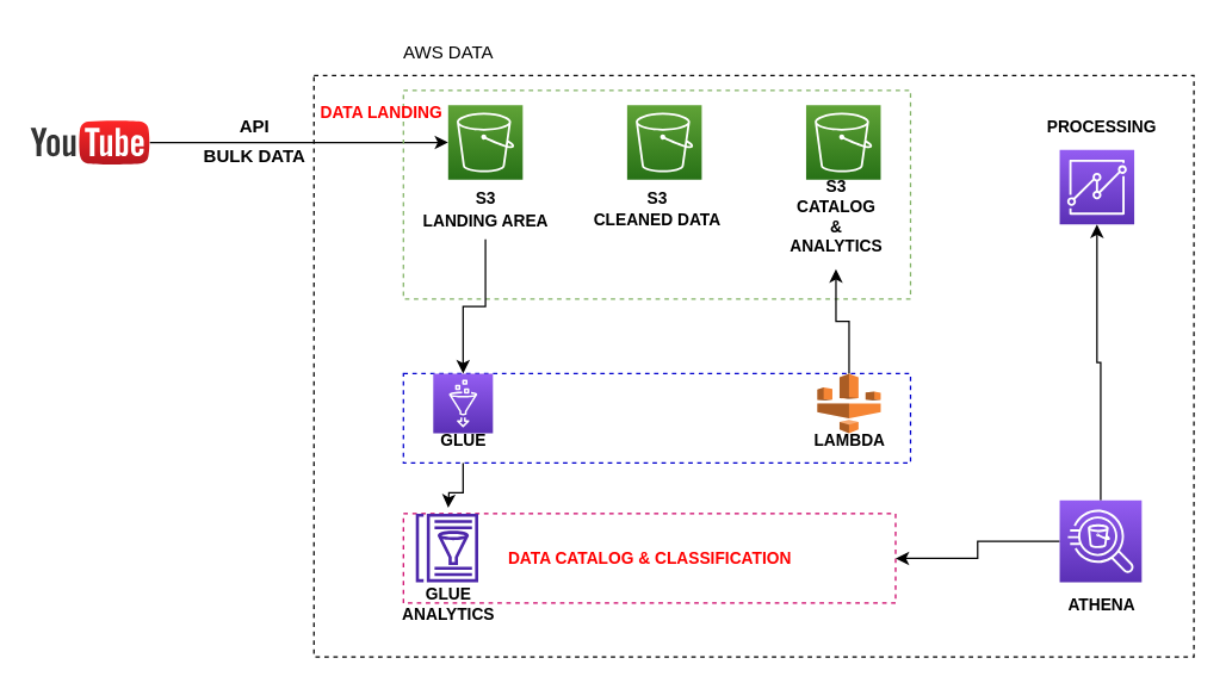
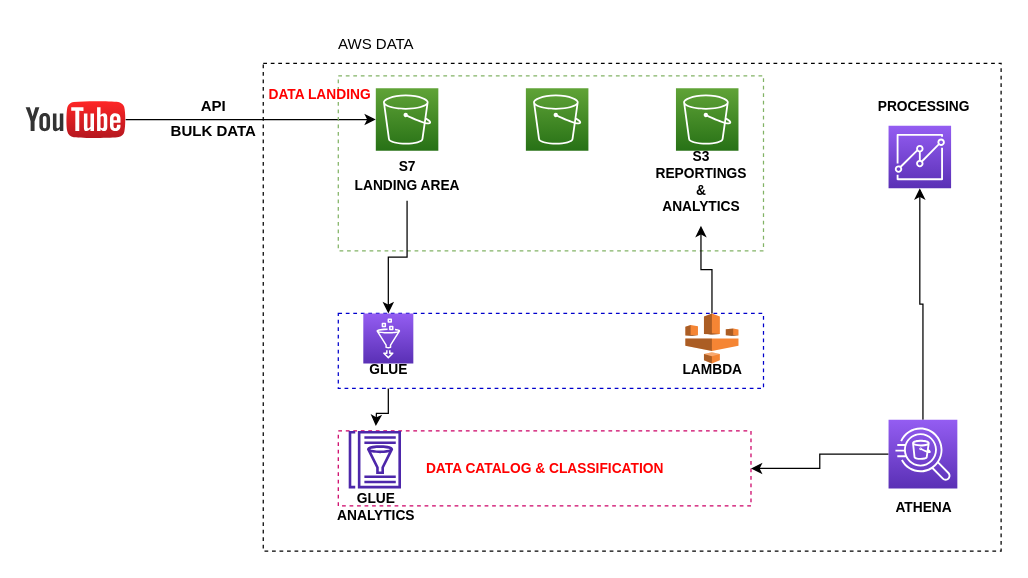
  <mxCell id="0" />
  <mxCell id="1" parent="0" />
  <mxCell id="2" value="" style="dashed=0;outlineConnect=0;html=1;align=center;labelPosition=center;verticalLabelPosition=bottom;verticalAlign=top;shape=mxgraph.weblogos.youtube;fillColor=#FF2626;gradientColor=#B5171F" vertex="1" parent="1"><mxGeometry x="20" y="80" width="80" height="30" as="geometry" /></mxCell>
  <mxCell id="3" value="" style="edgeStyle=none;orthogonalLoop=1;jettySize=auto;html=1;rounded=0;" edge="1" parent="1" source="2" target="9"><mxGeometry width="80" relative="1" as="geometry"><mxPoint x="410" y="220" as="sourcePoint" /><mxPoint x="250" y="75" as="targetPoint" /><Array as="points" /></mxGeometry></mxCell>
  <mxCell id="4" value="&lt;b&gt;API&lt;/b&gt;" style="text;html=1;resizable=0;autosize=1;align=center;verticalAlign=middle;points=[];fillColor=none;strokeColor=none;rounded=0;" vertex="1" parent="1"><mxGeometry x="150" y="70" width="40" height="30" as="geometry" /></mxCell>
  <mxCell id="5" value="&lt;b&gt;BULK DATA&lt;/b&gt;" style="text;html=1;resizable=0;autosize=1;align=center;verticalAlign=middle;points=[];fillColor=none;strokeColor=none;rounded=0;" vertex="1" parent="1"><mxGeometry x="125" y="90" width="90" height="30" as="geometry" /></mxCell>
  <mxCell id="6" value="" style="rounded=0;whiteSpace=wrap;html=1;dashed=1;fillColor=none;" vertex="1" parent="1"><mxGeometry x="210" y="50" width="590" height="390" as="geometry" /></mxCell>
  <mxCell id="7" value="AWS DATA" style="text;html=1;resizable=0;autosize=1;align=center;verticalAlign=middle;points=[];fillColor=none;strokeColor=none;rounded=0;dashed=1;" vertex="1" parent="1"><mxGeometry x="240" y="20" width="120" height="30" as="geometry" /></mxCell>
  <mxCell id="8" value="" style="rounded=0;whiteSpace=wrap;html=1;dashed=1;fillColor=none;strokeColor=#82b366;" vertex="1" parent="1"><mxGeometry x="270" y="60" width="340" height="140" as="geometry" /></mxCell>
  <mxCell id="9" value="" style="sketch=0;points=[[0,0,0],[0.25,0,0],[0.5,0,0],[0.75,0,0],[1,0,0],[0,1,0],[0.25,1,0],[0.5,1,0],[0.75,1,0],[1,1,0],[0,0.25,0],[0,0.5,0],[0,0.75,0],[1,0.25,0],[1,0.5,0],[1,0.75,0]];outlineConnect=0;fontColor=#232F3E;gradientColor=#60A337;gradientDirection=north;fillColor=#277116;strokeColor=#ffffff;dashed=0;verticalLabelPosition=bottom;verticalAlign=top;align=center;html=1;fontSize=12;fontStyle=0;aspect=fixed;shape=mxgraph.aws4.resourceIcon;resIcon=mxgraph.aws4.s3;" vertex="1" parent="1"><mxGeometry x="300" y="70" width="50" height="50" as="geometry" /></mxCell>
  <mxCell id="10" value="" style="sketch=0;points=[[0,0,0],[0.25,0,0],[0.5,0,0],[0.75,0,0],[1,0,0],[0,1,0],[0.25,1,0],[0.5,1,0],[0.75,1,0],[1,1,0],[0,0.25,0],[0,0.5,0],[0,0.75,0],[1,0.25,0],[1,0.5,0],[1,0.75,0]];outlineConnect=0;fontColor=#232F3E;gradientColor=#60A337;gradientDirection=north;fillColor=#277116;strokeColor=#ffffff;dashed=0;verticalLabelPosition=bottom;verticalAlign=top;align=center;html=1;fontSize=12;fontStyle=0;aspect=fixed;shape=mxgraph.aws4.resourceIcon;resIcon=mxgraph.aws4.s3;" vertex="1" parent="1"><mxGeometry x="420" y="70" width="50" height="50" as="geometry" /></mxCell>
  <mxCell id="11" value="" style="sketch=0;points=[[0,0,0],[0.25,0,0],[0.5,0,0],[0.75,0,0],[1,0,0],[0,1,0],[0.25,1,0],[0.5,1,0],[0.75,1,0],[1,1,0],[0,0.25,0],[0,0.5,0],[0,0.75,0],[1,0.25,0],[1,0.5,0],[1,0.75,0]];outlineConnect=0;fontColor=#232F3E;gradientColor=#60A337;gradientDirection=north;fillColor=#277116;strokeColor=#ffffff;dashed=0;verticalLabelPosition=bottom;verticalAlign=top;align=center;html=1;fontSize=12;fontStyle=0;aspect=fixed;shape=mxgraph.aws4.resourceIcon;resIcon=mxgraph.aws4.s3;" vertex="1" parent="1"><mxGeometry x="540" y="70" width="50" height="50" as="geometry" /></mxCell>
  <mxCell id="12" value="" style="edgeStyle=orthogonalEdgeStyle;rounded=0;orthogonalLoop=1;jettySize=auto;html=1;fontSize=11;fontColor=#000000;" edge="1" parent="1" source="13" target="18"><mxGeometry relative="1" as="geometry" /></mxCell>
- <mxCell id="13" value="&lt;b style=&quot;font-size: 11px;&quot;&gt;S3&lt;br&gt;LANDING AREA&lt;br&gt;&lt;/b&gt;" style="text;html=1;resizable=0;autosize=1;align=center;verticalAlign=middle;points=[];fillColor=none;strokeColor=none;rounded=0;dashed=1;" vertex="1" parent="1"><mxGeometry x="270" y="120" width="110" height="40" as="geometry" /></mxCell>
- <mxCell id="14" value="&lt;b&gt;S3&lt;br&gt;CLEANED DATA&lt;br&gt;&lt;/b&gt;" style="text;html=1;resizable=0;autosize=1;align=center;verticalAlign=middle;points=[];fillColor=none;strokeColor=none;rounded=0;dashed=1;fontSize=11;" vertex="1" parent="1"><mxGeometry x="385" y="120" width="110" height="40" as="geometry" /></mxCell>
- <mxCell id="15" value="&lt;b&gt;S3&lt;br&gt;CATALOG&lt;br&gt;&amp;amp;&lt;br&gt;ANALYTICS&lt;br&gt;&lt;/b&gt;" style="text;html=1;resizable=0;autosize=1;align=center;verticalAlign=middle;points=[];fillColor=none;strokeColor=none;rounded=0;dashed=1;fontSize=11;" vertex="1" parent="1"><mxGeometry x="510" y="110" width="100" height="70" as="geometry" /></mxCell>
+ <mxCell id="13" value="&lt;b style=&quot;font-size: 11px;&quot;&gt;S7&lt;br&gt;LANDING AREA&lt;br&gt;&lt;/b&gt;" style="text;html=1;resizable=0;autosize=1;align=center;verticalAlign=middle;points=[];fillColor=none;strokeColor=none;rounded=0;dashed=1;" vertex="1" parent="1"><mxGeometry x="270" y="120" width="110" height="40" as="geometry" /></mxCell>
+ <mxCell id="15" value="&lt;b&gt;S3&lt;br&gt;REPORTINGS&lt;br&gt;&amp;amp;&lt;br&gt;ANALYTICS&lt;br&gt;&lt;/b&gt;" style="text;html=1;resizable=0;autosize=1;align=center;verticalAlign=middle;points=[];fillColor=none;strokeColor=none;rounded=0;dashed=1;fontSize=11;" vertex="1" parent="1"><mxGeometry x="510" y="110" width="100" height="70" as="geometry" /></mxCell>
  <mxCell id="16" value="&lt;font color=&quot;#ff0000&quot;&gt;&lt;b&gt;DATA LANDING&lt;/b&gt;&lt;/font&gt;" style="text;html=1;resizable=0;autosize=1;align=center;verticalAlign=middle;points=[];fillColor=none;strokeColor=none;rounded=0;dashed=1;fontSize=11;" vertex="1" parent="1"><mxGeometry x="210" y="60" width="90" height="30" as="geometry" /></mxCell>
  <mxCell id="17" value="" style="rounded=0;whiteSpace=wrap;html=1;dashed=1;fontSize=11;fontColor=#FF0000;fillColor=none;strokeColor=#0000CC;" vertex="1" parent="1"><mxGeometry x="270" y="250" width="340" height="60" as="geometry" /></mxCell>
  <mxCell id="18" value="" style="sketch=0;points=[[0,0,0],[0.25,0,0],[0.5,0,0],[0.75,0,0],[1,0,0],[0,1,0],[0.25,1,0],[0.5,1,0],[0.75,1,0],[1,1,0],[0,0.25,0],[0,0.5,0],[0,0.75,0],[1,0.25,0],[1,0.5,0],[1,0.75,0]];outlineConnect=0;fontColor=#232F3E;gradientColor=#945DF2;gradientDirection=north;fillColor=#5A30B5;strokeColor=#ffffff;dashed=0;verticalLabelPosition=bottom;verticalAlign=top;align=center;html=1;fontSize=12;fontStyle=0;aspect=fixed;shape=mxgraph.aws4.resourceIcon;resIcon=mxgraph.aws4.glue;" vertex="1" parent="1"><mxGeometry x="290" y="250" width="40" height="40" as="geometry" /></mxCell>
  <mxCell id="19" value="" style="edgeStyle=orthogonalEdgeStyle;rounded=0;orthogonalLoop=1;jettySize=auto;html=1;fontSize=11;fontColor=#000000;" edge="1" parent="1" source="20" target="15"><mxGeometry relative="1" as="geometry" /></mxCell>
  <mxCell id="20" value="" style="outlineConnect=0;dashed=0;verticalLabelPosition=bottom;verticalAlign=top;align=center;html=1;shape=mxgraph.aws3.glue;fillColor=#F58534;gradientColor=none;fontSize=11;fontColor=#FF0000;strokeColor=#0000CC;" vertex="1" parent="1"><mxGeometry x="547.5" y="250" width="42.5" height="40" as="geometry" /></mxCell>
  <mxCell id="21" value="" style="rounded=0;whiteSpace=wrap;html=1;dashed=1;fontSize=11;fontColor=#FF0000;strokeColor=#CC0066;fillColor=none;" vertex="1" parent="1"><mxGeometry x="270" y="344" width="330" height="60" as="geometry" /></mxCell>
  <mxCell id="22" value="&lt;b&gt;DATA CATALOG &amp;amp; CLASSIFICATION&lt;/b&gt;" style="text;html=1;resizable=0;autosize=1;align=center;verticalAlign=middle;points=[];fillColor=none;strokeColor=none;rounded=0;dashed=1;fontSize=11;fontColor=#FF0000;" vertex="1" parent="1"><mxGeometry x="330" y="359" width="210" height="30" as="geometry" /></mxCell>
  <mxCell id="23" value="" style="sketch=0;outlineConnect=0;fontColor=#232F3E;gradientColor=none;fillColor=#4D27AA;strokeColor=none;dashed=0;verticalLabelPosition=bottom;verticalAlign=top;align=center;html=1;fontSize=12;fontStyle=0;aspect=fixed;pointerEvents=1;shape=mxgraph.aws4.glue_data_catalog;" vertex="1" parent="1"><mxGeometry x="278" y="344" width="42.46" height="46" as="geometry" /></mxCell>
  <mxCell id="24" value="" style="edgeStyle=orthogonalEdgeStyle;rounded=0;orthogonalLoop=1;jettySize=auto;html=1;fontSize=11;fontColor=#000000;" edge="1" parent="1" source="26" target="21"><mxGeometry relative="1" as="geometry" /></mxCell>
  <mxCell id="25" style="edgeStyle=orthogonalEdgeStyle;rounded=0;orthogonalLoop=1;jettySize=auto;html=1;entryX=0.5;entryY=1;entryDx=0;entryDy=0;entryPerimeter=0;fontSize=11;fontColor=#000000;" edge="1" parent="1" source="26" target="27"><mxGeometry relative="1" as="geometry" /></mxCell>
  <mxCell id="26" value="" style="sketch=0;points=[[0,0,0],[0.25,0,0],[0.5,0,0],[0.75,0,0],[1,0,0],[0,1,0],[0.25,1,0],[0.5,1,0],[0.75,1,0],[1,1,0],[0,0.25,0],[0,0.5,0],[0,0.75,0],[1,0.25,0],[1,0.5,0],[1,0.75,0]];outlineConnect=0;fontColor=#232F3E;gradientColor=#945DF2;gradientDirection=north;fillColor=#5A30B5;strokeColor=#ffffff;dashed=0;verticalLabelPosition=bottom;verticalAlign=top;align=center;html=1;fontSize=12;fontStyle=0;aspect=fixed;shape=mxgraph.aws4.resourceIcon;resIcon=mxgraph.aws4.athena;" vertex="1" parent="1"><mxGeometry x="710" y="335" width="55" height="55" as="geometry" /></mxCell>
  <mxCell id="27" value="" style="sketch=0;points=[[0,0,0],[0.25,0,0],[0.5,0,0],[0.75,0,0],[1,0,0],[0,1,0],[0.25,1,0],[0.5,1,0],[0.75,1,0],[1,1,0],[0,0.25,0],[0,0.5,0],[0,0.75,0],[1,0.25,0],[1,0.5,0],[1,0.75,0]];outlineConnect=0;fontColor=#232F3E;gradientColor=#945DF2;gradientDirection=north;fillColor=#5A30B5;strokeColor=#ffffff;dashed=0;verticalLabelPosition=bottom;verticalAlign=top;align=center;html=1;fontSize=12;fontStyle=0;aspect=fixed;shape=mxgraph.aws4.resourceIcon;resIcon=mxgraph.aws4.quicksight;" vertex="1" parent="1"><mxGeometry x="710" y="100" width="50" height="50" as="geometry" /></mxCell>
  <mxCell id="28" value="&lt;font color=&quot;#000000&quot;&gt;&lt;b&gt;ATHENA&lt;/b&gt;&lt;/font&gt;" style="text;html=1;resizable=0;autosize=1;align=center;verticalAlign=middle;points=[];fillColor=none;strokeColor=none;rounded=0;dashed=1;fontSize=11;fontColor=#FF0000;" vertex="1" parent="1"><mxGeometry x="702.5" y="390" width="70" height="30" as="geometry" /></mxCell>
  <mxCell id="29" value="&lt;b&gt;PROCESSING&lt;/b&gt;" style="text;html=1;resizable=0;autosize=1;align=center;verticalAlign=middle;points=[];fillColor=none;strokeColor=none;rounded=0;dashed=1;fontSize=11;fontColor=#000000;" vertex="1" parent="1"><mxGeometry x="692.5" y="70" width="90" height="30" as="geometry" /></mxCell>
  <mxCell id="30" value="" style="edgeStyle=orthogonalEdgeStyle;rounded=0;orthogonalLoop=1;jettySize=auto;html=1;fontSize=11;fontColor=#000000;" edge="1" parent="1" source="31"><mxGeometry relative="1" as="geometry"><mxPoint x="300" y="340" as="targetPoint" /></mxGeometry></mxCell>
  <mxCell id="31" value="&lt;b&gt;GLUE&lt;/b&gt;" style="text;html=1;resizable=0;autosize=1;align=center;verticalAlign=middle;points=[];fillColor=none;strokeColor=none;rounded=0;dashed=1;fontSize=11;fontColor=#000000;" vertex="1" parent="1"><mxGeometry x="285" y="280" width="50" height="30" as="geometry" /></mxCell>
  <mxCell id="32" value="&lt;b&gt;LAMBDA&lt;/b&gt;" style="text;html=1;resizable=0;autosize=1;align=center;verticalAlign=middle;points=[];fillColor=none;strokeColor=none;rounded=0;dashed=1;fontSize=11;fontColor=#000000;" vertex="1" parent="1"><mxGeometry x="533.75" y="280" width="70" height="30" as="geometry" /></mxCell>
  <mxCell id="33" value="&lt;b&gt;GLUE&lt;br&gt;ANALYTICS&lt;br&gt;&lt;/b&gt;" style="text;html=1;resizable=0;autosize=1;align=center;verticalAlign=middle;points=[];fillColor=none;strokeColor=none;rounded=0;dashed=1;fontSize=11;fontColor=#000000;" vertex="1" parent="1"><mxGeometry x="260" y="385" width="80" height="40" as="geometry" /></mxCell>
